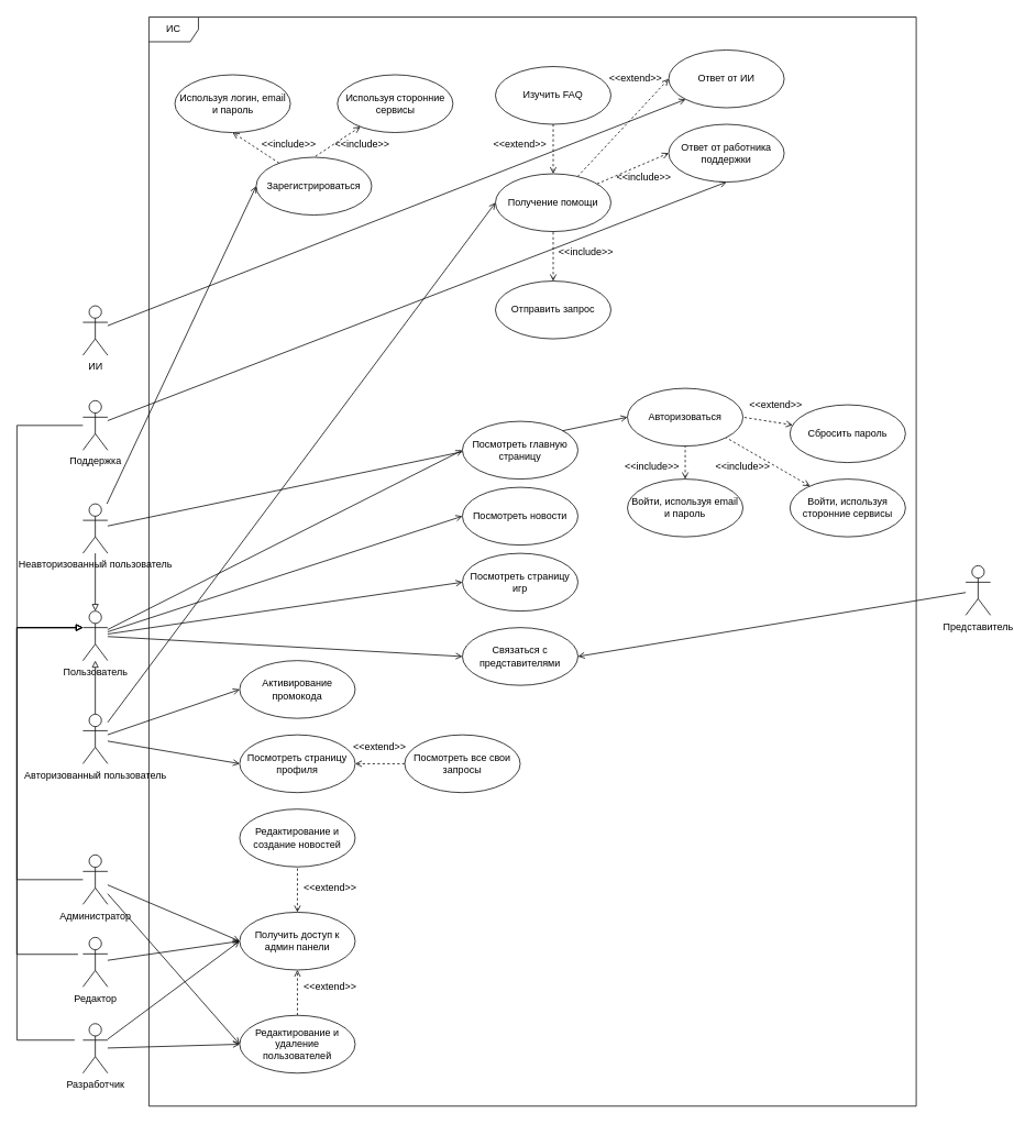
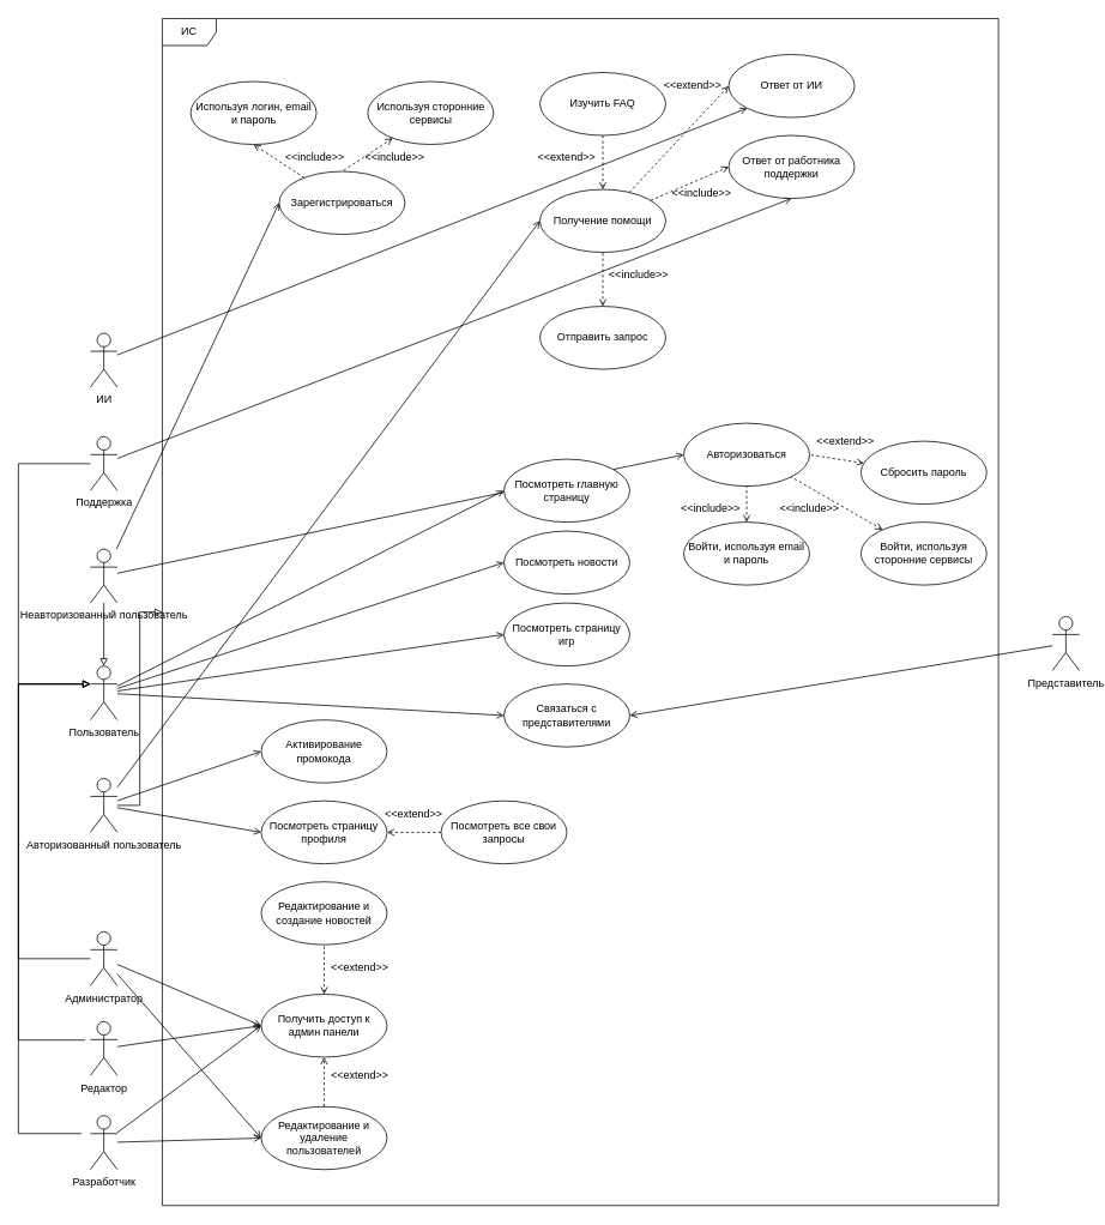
  <mxCell id="0" />
  <mxCell id="1" parent="0" />
  <mxCell id="2" value="" style="group" parent="1" vertex="1" connectable="0"><mxGeometry x="740" y="430" width="370" height="390" as="geometry" /></mxCell>
  <mxCell id="3" value="Авторизоваться" style="ellipse;whiteSpace=wrap;html=1;" parent="2" vertex="1"><mxGeometry x="20" y="40" width="140" height="70" as="geometry" /></mxCell>
  <mxCell id="4" style="rounded=0;orthogonalLoop=1;jettySize=auto;html=1;exitX=0.5;exitY=0;exitDx=0;exitDy=0;entryX=0.5;entryY=1;entryDx=0;entryDy=0;endArrow=none;endFill=0;startArrow=open;startFill=0;dashed=1;" parent="2" source="5" target="3" edge="1"><mxGeometry relative="1" as="geometry" /></mxCell>
  <mxCell id="5" value="Войти, используя email и пароль" style="ellipse;whiteSpace=wrap;html=1;" parent="2" vertex="1"><mxGeometry x="20" y="150" width="140" height="70" as="geometry" /></mxCell>
  <mxCell id="6" style="rounded=0;orthogonalLoop=1;jettySize=auto;html=1;entryX=1;entryY=1;entryDx=0;entryDy=0;endArrow=none;endFill=0;startArrow=open;startFill=0;dashed=1;" parent="2" source="7" target="3" edge="1"><mxGeometry relative="1" as="geometry" /></mxCell>
  <mxCell id="7" value="Войти, используя сторонние сервисы" style="ellipse;whiteSpace=wrap;html=1;" parent="2" vertex="1"><mxGeometry x="217" y="150" width="140" height="70" as="geometry" /></mxCell>
  <mxCell id="8" style="rounded=0;orthogonalLoop=1;jettySize=auto;html=1;entryX=1;entryY=0.5;entryDx=0;entryDy=0;endArrow=none;endFill=0;startArrow=open;startFill=0;dashed=1;" parent="2" source="9" target="3" edge="1"><mxGeometry relative="1" as="geometry" /></mxCell>
  <mxCell id="9" value="Сбросить пароль" style="ellipse;whiteSpace=wrap;html=1;" parent="2" vertex="1"><mxGeometry x="217" y="60" width="140" height="70" as="geometry" /></mxCell>
  <mxCell id="10" value="&amp;lt;&amp;lt;include&amp;gt;&amp;gt;" style="text;html=1;align=center;verticalAlign=middle;whiteSpace=wrap;rounded=0;" parent="2" vertex="1"><mxGeometry x="20" y="120" width="60" height="30" as="geometry" /></mxCell>
  <mxCell id="11" value="&amp;lt;&amp;lt;extend&amp;gt;&amp;gt;" style="text;html=1;align=center;verticalAlign=middle;whiteSpace=wrap;rounded=0;" parent="2" vertex="1"><mxGeometry x="170" y="45" width="60" height="30" as="geometry" /></mxCell>
  <mxCell id="12" value="&amp;lt;&amp;lt;include&amp;gt;&amp;gt;" style="text;html=1;align=center;verticalAlign=middle;whiteSpace=wrap;rounded=0;" parent="2" vertex="1"><mxGeometry x="130" y="120" width="60" height="30" as="geometry" /></mxCell>
  <mxCell id="13" style="rounded=0;orthogonalLoop=1;jettySize=auto;html=1;entryX=0.5;entryY=1;entryDx=0;entryDy=0;endArrow=open;endFill=0;" parent="1" source="15" target="55" edge="1"><mxGeometry relative="1" as="geometry" /></mxCell>
  <mxCell id="14" style="edgeStyle=orthogonalEdgeStyle;rounded=0;orthogonalLoop=1;jettySize=auto;html=1;endArrow=block;endFill=0;" parent="1" source="15" edge="1"><mxGeometry relative="1" as="geometry"><mxPoint x="100" y="760" as="targetPoint" /><Array as="points"><mxPoint x="20" y="515" /><mxPoint x="20" y="760" /></Array></mxGeometry></mxCell>
  <mxCell id="15" value="Поддержка" style="shape=umlActor;verticalLabelPosition=bottom;verticalAlign=top;html=1;" parent="1" vertex="1"><mxGeometry x="100" y="485" width="30" height="60" as="geometry" /></mxCell>
  <mxCell id="16" style="rounded=0;orthogonalLoop=1;jettySize=auto;html=1;entryX=0;entryY=0.5;entryDx=0;entryDy=0;endArrow=open;endFill=0;" parent="1" source="20" target="38" edge="1"><mxGeometry relative="1" as="geometry" /></mxCell>
  <mxCell id="17" style="rounded=0;orthogonalLoop=1;jettySize=auto;html=1;entryX=0;entryY=0.5;entryDx=0;entryDy=0;endArrow=open;endFill=0;" parent="1" source="20" target="39" edge="1"><mxGeometry relative="1" as="geometry" /></mxCell>
  <mxCell id="18" style="rounded=0;orthogonalLoop=1;jettySize=auto;html=1;entryX=0;entryY=0.5;entryDx=0;entryDy=0;endArrow=open;endFill=0;" parent="1" source="20" target="43" edge="1"><mxGeometry relative="1" as="geometry" /></mxCell>
  <mxCell id="19" style="rounded=0;orthogonalLoop=1;jettySize=auto;html=1;entryX=0;entryY=0.5;entryDx=0;entryDy=0;endArrow=open;endFill=0;" parent="1" source="20" target="42" edge="1"><mxGeometry relative="1" as="geometry" /></mxCell>
  <mxCell id="20" value="Пользователь" style="shape=umlActor;verticalLabelPosition=bottom;verticalAlign=top;html=1;" parent="1" vertex="1"><mxGeometry x="100" y="740" width="30" height="60" as="geometry" /></mxCell>
  <mxCell id="21" style="rounded=0;orthogonalLoop=1;jettySize=auto;html=1;entryX=0;entryY=1;entryDx=0;entryDy=0;endArrow=open;endFill=0;" parent="1" source="22" target="56" edge="1"><mxGeometry relative="1" as="geometry" /></mxCell>
  <mxCell id="22" value="ИИ" style="shape=umlActor;verticalLabelPosition=bottom;verticalAlign=top;html=1;" parent="1" vertex="1"><mxGeometry x="100" y="370" width="30" height="60" as="geometry" /></mxCell>
  <mxCell id="23" style="rounded=0;orthogonalLoop=1;jettySize=auto;html=1;entryX=0;entryY=0.5;entryDx=0;entryDy=0;endArrow=open;endFill=0;dashed=1;" parent="1" source="25" target="55" edge="1"><mxGeometry relative="1" as="geometry" /></mxCell>
  <mxCell id="24" style="rounded=0;orthogonalLoop=1;jettySize=auto;html=1;entryX=0;entryY=0.5;entryDx=0;entryDy=0;endArrow=open;endFill=0;dashed=1;" parent="1" source="25" target="56" edge="1"><mxGeometry relative="1" as="geometry" /></mxCell>
  <mxCell id="25" value="Получение помощи" style="ellipse;whiteSpace=wrap;html=1;" parent="1" vertex="1"><mxGeometry x="600" y="210" width="140" height="70" as="geometry" /></mxCell>
  <mxCell id="26" style="rounded=0;orthogonalLoop=1;jettySize=auto;html=1;entryX=1;entryY=0.5;entryDx=0;entryDy=0;endArrow=open;endFill=0;" parent="1" source="27" target="42" edge="1"><mxGeometry relative="1" as="geometry" /></mxCell>
  <mxCell id="27" value="Представитель" style="shape=umlActor;verticalLabelPosition=bottom;verticalAlign=top;html=1;" parent="1" vertex="1"><mxGeometry x="1170" y="685" width="30" height="60" as="geometry" /></mxCell>
- <mxCell id="28" style="edgeStyle=orthogonalEdgeStyle;rounded=0;orthogonalLoop=1;jettySize=auto;html=1;endArrow=block;endFill=0;" parent="1" source="32" target="20" edge="1"><mxGeometry relative="1" as="geometry" /></mxCell>
+ <mxCell id="28" style="edgeStyle=orthogonalEdgeStyle;rounded=0;orthogonalLoop=1;jettySize=auto;html=1;endArrow=block;endFill=0;" parent="1" source="32" target="75" edge="1"><mxGeometry relative="1" as="geometry" /></mxCell>
  <mxCell id="29" style="rounded=0;orthogonalLoop=1;jettySize=auto;html=1;entryX=0;entryY=0.5;entryDx=0;entryDy=0;endArrow=open;endFill=0;" parent="1" source="32" target="25" edge="1"><mxGeometry relative="1" as="geometry" /></mxCell>
  <mxCell id="30" style="rounded=0;orthogonalLoop=1;jettySize=auto;html=1;entryX=0;entryY=0.5;entryDx=0;entryDy=0;endArrow=open;endFill=0;" parent="1" source="32" target="37" edge="1"><mxGeometry relative="1" as="geometry" /></mxCell>
  <mxCell id="31" style="rounded=0;orthogonalLoop=1;jettySize=auto;html=1;entryX=0;entryY=0.5;entryDx=0;entryDy=0;endArrow=open;endFill=0;" parent="1" source="32" target="48" edge="1"><mxGeometry relative="1" as="geometry" /></mxCell>
  <mxCell id="32" value="Авторизованный пользователь" style="shape=umlActor;verticalLabelPosition=bottom;verticalAlign=top;html=1;" parent="1" vertex="1"><mxGeometry x="100" y="865" width="30" height="60" as="geometry" /></mxCell>
  <mxCell id="33" style="edgeStyle=orthogonalEdgeStyle;rounded=0;orthogonalLoop=1;jettySize=auto;html=1;endArrow=block;endFill=0;" parent="1" source="36" target="20" edge="1"><mxGeometry relative="1" as="geometry" /></mxCell>
  <mxCell id="34" style="rounded=0;orthogonalLoop=1;jettySize=auto;html=1;entryX=0;entryY=0.5;entryDx=0;entryDy=0;endArrow=open;endFill=0;" parent="1" source="36" target="3" edge="1"><mxGeometry relative="1" as="geometry" /></mxCell>
  <mxCell id="35" style="rounded=0;orthogonalLoop=1;jettySize=auto;html=1;entryX=0;entryY=0.5;entryDx=0;entryDy=0;endArrow=open;endFill=0;" parent="1" source="36" target="41" edge="1"><mxGeometry relative="1" as="geometry" /></mxCell>
  <mxCell id="36" value="Неавторизованный пользователь" style="shape=umlActor;verticalLabelPosition=bottom;verticalAlign=top;html=1;" parent="1" vertex="1"><mxGeometry x="100" y="610" width="30" height="60" as="geometry" /></mxCell>
  <mxCell id="37" value="Активирование промокода" style="ellipse;whiteSpace=wrap;html=1;" parent="1" vertex="1"><mxGeometry x="290" y="800" width="140" height="70" as="geometry" /></mxCell>
  <mxCell id="38" value="Посмотреть главную страницу" style="ellipse;whiteSpace=wrap;html=1;" parent="1" vertex="1"><mxGeometry x="560" y="510" width="140" height="70" as="geometry" /></mxCell>
  <mxCell id="39" value="Посмотреть новости" style="ellipse;whiteSpace=wrap;html=1;" parent="1" vertex="1"><mxGeometry x="560" y="590" width="140" height="70" as="geometry" /></mxCell>
  <mxCell id="40" style="rounded=0;orthogonalLoop=1;jettySize=auto;html=1;entryX=0.5;entryY=1;entryDx=0;entryDy=0;endArrow=open;endFill=0;startArrow=none;startFill=0;dashed=1;" parent="1" source="41" target="51" edge="1"><mxGeometry relative="1" as="geometry" /></mxCell>
  <mxCell id="41" value="Зарегистрироваться" style="ellipse;whiteSpace=wrap;html=1;" parent="1" vertex="1"><mxGeometry x="310" y="190" width="140" height="70" as="geometry" /></mxCell>
  <mxCell id="42" value="Связаться с представителями" style="ellipse;whiteSpace=wrap;html=1;" parent="1" vertex="1"><mxGeometry x="560" y="760" width="140" height="70" as="geometry" /></mxCell>
  <mxCell id="43" value="Посмотреть страницу игр" style="ellipse;whiteSpace=wrap;html=1;" parent="1" vertex="1"><mxGeometry x="560" y="670" width="140" height="70" as="geometry" /></mxCell>
  <mxCell id="44" style="edgeStyle=orthogonalEdgeStyle;rounded=0;orthogonalLoop=1;jettySize=auto;html=1;exitX=0.5;exitY=1;exitDx=0;exitDy=0;entryX=0.5;entryY=0;entryDx=0;entryDy=0;endArrow=open;endFill=0;dashed=1;" parent="1" source="45" target="25" edge="1"><mxGeometry relative="1" as="geometry" /></mxCell>
  <mxCell id="45" value="Изучить FAQ" style="ellipse;whiteSpace=wrap;html=1;" parent="1" vertex="1"><mxGeometry x="600" y="80" width="140" height="70" as="geometry" /></mxCell>
  <mxCell id="46" style="edgeStyle=orthogonalEdgeStyle;rounded=0;orthogonalLoop=1;jettySize=auto;html=1;exitX=0.5;exitY=0;exitDx=0;exitDy=0;entryX=0.5;entryY=1;entryDx=0;entryDy=0;endArrow=none;endFill=0;startArrow=open;startFill=0;dashed=1;" parent="1" source="47" target="25" edge="1"><mxGeometry relative="1" as="geometry" /></mxCell>
  <mxCell id="47" value="Отправить запрос" style="ellipse;whiteSpace=wrap;html=1;" parent="1" vertex="1"><mxGeometry x="600" y="340" width="140" height="70" as="geometry" /></mxCell>
  <mxCell id="48" value="Посмотреть страницу профиля" style="ellipse;whiteSpace=wrap;html=1;" parent="1" vertex="1"><mxGeometry x="290" y="890" width="140" height="70" as="geometry" /></mxCell>
  <mxCell id="49" value="&amp;lt;&amp;lt;extend&amp;gt;&amp;gt;" style="text;html=1;align=center;verticalAlign=middle;whiteSpace=wrap;rounded=0;" parent="1" vertex="1"><mxGeometry x="600" y="160" width="60" height="30" as="geometry" /></mxCell>
  <mxCell id="50" value="&amp;lt;&amp;lt;include&amp;gt;&amp;gt;" style="text;html=1;align=center;verticalAlign=middle;whiteSpace=wrap;rounded=0;" parent="1" vertex="1"><mxGeometry x="680" y="290" width="60" height="30" as="geometry" /></mxCell>
  <mxCell id="51" value="Используя логин, email и пароль" style="ellipse;whiteSpace=wrap;html=1;" parent="1" vertex="1"><mxGeometry x="211.5" y="90" width="140" height="70" as="geometry" /></mxCell>
  <mxCell id="52" style="rounded=0;orthogonalLoop=1;jettySize=auto;html=1;entryX=0.5;entryY=0;entryDx=0;entryDy=0;endArrow=none;endFill=0;startArrow=open;startFill=0;dashed=1;" parent="1" source="53" target="41" edge="1"><mxGeometry relative="1" as="geometry" /></mxCell>
  <mxCell id="53" value="Используя сторонние сервисы" style="ellipse;whiteSpace=wrap;html=1;" parent="1" vertex="1"><mxGeometry x="408.5" y="90" width="140" height="70" as="geometry" /></mxCell>
  <mxCell id="54" value="&amp;lt;&amp;lt;include&amp;gt;&amp;gt;" style="text;html=1;align=center;verticalAlign=middle;whiteSpace=wrap;rounded=0;" parent="1" vertex="1"><mxGeometry x="320" y="160" width="60" height="30" as="geometry" /></mxCell>
  <mxCell id="55" value="Ответ от работника поддержки" style="ellipse;whiteSpace=wrap;html=1;" parent="1" vertex="1"><mxGeometry x="810" y="150" width="140" height="70" as="geometry" /></mxCell>
  <mxCell id="56" value="Ответ от ИИ" style="ellipse;whiteSpace=wrap;html=1;" parent="1" vertex="1"><mxGeometry x="810" y="60" width="140" height="70" as="geometry" /></mxCell>
  <mxCell id="57" value="&amp;lt;&amp;lt;include&amp;gt;&amp;gt;" style="text;html=1;align=center;verticalAlign=middle;whiteSpace=wrap;rounded=0;" parent="1" vertex="1"><mxGeometry x="750" y="200" width="60" height="30" as="geometry" /></mxCell>
  <mxCell id="58" value="&amp;lt;&amp;lt;extend&amp;gt;&amp;gt;" style="text;html=1;align=center;verticalAlign=middle;whiteSpace=wrap;rounded=0;" parent="1" vertex="1"><mxGeometry x="740" y="80" width="60" height="30" as="geometry" /></mxCell>
  <mxCell id="59" style="edgeStyle=orthogonalEdgeStyle;rounded=0;orthogonalLoop=1;jettySize=auto;html=1;exitX=0;exitY=0.5;exitDx=0;exitDy=0;entryX=1;entryY=0.5;entryDx=0;entryDy=0;endArrow=open;endFill=0;dashed=1;" parent="1" source="60" target="48" edge="1"><mxGeometry relative="1" as="geometry" /></mxCell>
  <mxCell id="60" value="Посмотреть все свои запросы" style="ellipse;whiteSpace=wrap;html=1;" parent="1" vertex="1"><mxGeometry x="490" y="890" width="140" height="70" as="geometry" /></mxCell>
  <mxCell id="61" style="rounded=0;orthogonalLoop=1;jettySize=auto;html=1;entryX=0;entryY=0.5;entryDx=0;entryDy=0;endArrow=open;endFill=0;" parent="1" source="63" target="68" edge="1"><mxGeometry relative="1" as="geometry" /></mxCell>
  <mxCell id="62" style="rounded=0;orthogonalLoop=1;jettySize=auto;html=1;entryX=0;entryY=0.5;entryDx=0;entryDy=0;endArrow=open;endFill=0;" parent="1" source="63" target="73" edge="1"><mxGeometry relative="1" as="geometry" /></mxCell>
  <mxCell id="63" value="Администратор" style="shape=umlActor;verticalLabelPosition=bottom;verticalAlign=top;html=1;" parent="1" vertex="1"><mxGeometry x="100" y="1035.5" width="30" height="60" as="geometry" /></mxCell>
  <mxCell id="64" value="Редактирование и создание новостей" style="ellipse;whiteSpace=wrap;html=1;" parent="1" vertex="1"><mxGeometry x="290" y="980" width="140" height="70" as="geometry" /></mxCell>
  <mxCell id="65" style="rounded=0;orthogonalLoop=1;jettySize=auto;html=1;entryX=0;entryY=0.5;entryDx=0;entryDy=0;endArrow=open;endFill=0;" parent="1" source="66" target="68" edge="1"><mxGeometry relative="1" as="geometry" /></mxCell>
  <mxCell id="66" value="Редактор" style="shape=umlActor;verticalLabelPosition=bottom;verticalAlign=top;html=1;" parent="1" vertex="1"><mxGeometry x="100" y="1135.5" width="30" height="60" as="geometry" /></mxCell>
  <mxCell id="67" style="edgeStyle=orthogonalEdgeStyle;rounded=0;orthogonalLoop=1;jettySize=auto;html=1;entryX=0.5;entryY=1;entryDx=0;entryDy=0;endArrow=none;endFill=0;startArrow=open;startFill=0;dashed=1;" parent="1" source="68" target="64" edge="1"><mxGeometry relative="1" as="geometry" /></mxCell>
  <mxCell id="68" value="Получить доступ к админ панели" style="ellipse;whiteSpace=wrap;html=1;" parent="1" vertex="1"><mxGeometry x="290" y="1105" width="140" height="70" as="geometry" /></mxCell>
  <mxCell id="69" style="rounded=0;orthogonalLoop=1;jettySize=auto;html=1;entryX=0;entryY=0.5;entryDx=0;entryDy=0;endArrow=open;endFill=0;" parent="1" source="71" target="68" edge="1"><mxGeometry relative="1" as="geometry" /></mxCell>
  <mxCell id="70" style="rounded=0;orthogonalLoop=1;jettySize=auto;html=1;entryX=0;entryY=0.5;entryDx=0;entryDy=0;endArrow=open;endFill=0;" parent="1" source="71" target="73" edge="1"><mxGeometry relative="1" as="geometry" /></mxCell>
  <mxCell id="71" value="Разработчик" style="shape=umlActor;verticalLabelPosition=bottom;verticalAlign=top;html=1;" parent="1" vertex="1"><mxGeometry x="100" y="1240" width="30" height="60" as="geometry" /></mxCell>
  <mxCell id="72" style="edgeStyle=orthogonalEdgeStyle;rounded=0;orthogonalLoop=1;jettySize=auto;html=1;entryX=0.5;entryY=1;entryDx=0;entryDy=0;endArrow=open;endFill=0;dashed=1;" parent="1" source="73" target="68" edge="1"><mxGeometry relative="1" as="geometry" /></mxCell>
  <mxCell id="73" value="Редактирование и удаление пользователей" style="ellipse;whiteSpace=wrap;html=1;" parent="1" vertex="1"><mxGeometry x="290" y="1230" width="140" height="70" as="geometry" /></mxCell>
  <mxCell id="74" value="&amp;lt;&amp;lt;include&amp;gt;&amp;gt;" style="text;html=1;align=center;verticalAlign=middle;whiteSpace=wrap;rounded=0;" parent="1" vertex="1"><mxGeometry x="408.5" y="160" width="60" height="30" as="geometry" /></mxCell>
  <mxCell id="75" value="ИС" style="shape=umlFrame;whiteSpace=wrap;html=1;pointerEvents=0;" parent="1" vertex="1"><mxGeometry x="180" y="20" width="930" height="1320" as="geometry" /></mxCell>
  <mxCell id="76" style="edgeStyle=orthogonalEdgeStyle;rounded=0;orthogonalLoop=1;jettySize=auto;html=1;endArrow=block;endFill=0;" parent="1" source="63" edge="1"><mxGeometry relative="1" as="geometry"><mxPoint x="100" y="760" as="targetPoint" /><Array as="points"><mxPoint x="20" y="1066" /><mxPoint x="20" y="760" /></Array></mxGeometry></mxCell>
  <mxCell id="77" style="edgeStyle=orthogonalEdgeStyle;rounded=0;orthogonalLoop=1;jettySize=auto;html=1;endArrow=block;endFill=0;" parent="1" edge="1"><mxGeometry relative="1" as="geometry"><mxPoint x="94" y="1156" as="sourcePoint" /><mxPoint x="100" y="760" as="targetPoint" /><Array as="points"><mxPoint x="20" y="1156" /><mxPoint x="20" y="760" /><mxPoint x="100" y="760" /></Array></mxGeometry></mxCell>
  <mxCell id="78" style="edgeStyle=orthogonalEdgeStyle;rounded=0;orthogonalLoop=1;jettySize=auto;html=1;endArrow=block;endFill=0;" parent="1" edge="1"><mxGeometry relative="1" as="geometry"><mxPoint x="90" y="1260" as="sourcePoint" /><mxPoint x="100" y="760" as="targetPoint" /><Array as="points"><mxPoint x="20" y="1260" /><mxPoint x="20" y="760" /></Array></mxGeometry></mxCell>
  <mxCell id="79" value="&amp;lt;&amp;lt;extend&amp;gt;&amp;gt;" style="text;html=1;align=center;verticalAlign=middle;whiteSpace=wrap;rounded=0;" vertex="1" parent="1"><mxGeometry x="370" y="1060" width="60" height="30" as="geometry" /></mxCell>
  <mxCell id="80" value="&amp;lt;&amp;lt;extend&amp;gt;&amp;gt;" style="text;html=1;align=center;verticalAlign=middle;whiteSpace=wrap;rounded=0;" vertex="1" parent="1"><mxGeometry x="430" y="890" width="60" height="30" as="geometry" /></mxCell>
  <mxCell id="81" value="&amp;lt;&amp;lt;extend&amp;gt;&amp;gt;" style="text;html=1;align=center;verticalAlign=middle;whiteSpace=wrap;rounded=0;" vertex="1" parent="1"><mxGeometry x="370" y="1180" width="60" height="30" as="geometry" /></mxCell>
